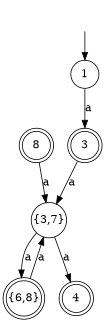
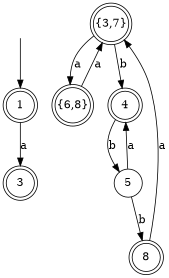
  digraph {
    rankdir=TB
    node [margin=0 shape=doublecircle]
    n1 [label=3]
-   "{3,7}" [shape=circle]
+   "{3,7}"
    "{6,8}"
    4
    n5 [label=8]
    " " [color=white shape=circle]
-   1 [shape=circle]
-   n1 -> "{3,7}" [label=a]
+   1
+   5 [shape=circle]
    "{3,7}" -> "{6,8}" [label=a]
-   "{3,7}" -> 4 [label=a]
+   "{3,7}" -> 4 [label=b]
    "{6,8}" -> "{3,7}" [label=a]
+   4 -> 5 [label=b]
    n5 -> "{3,7}" [label=a]
    " " -> 1
    1 -> n1 [label=a]
+   5 -> 4 [label=a]
+   5 -> n5 [label=b]
  }
